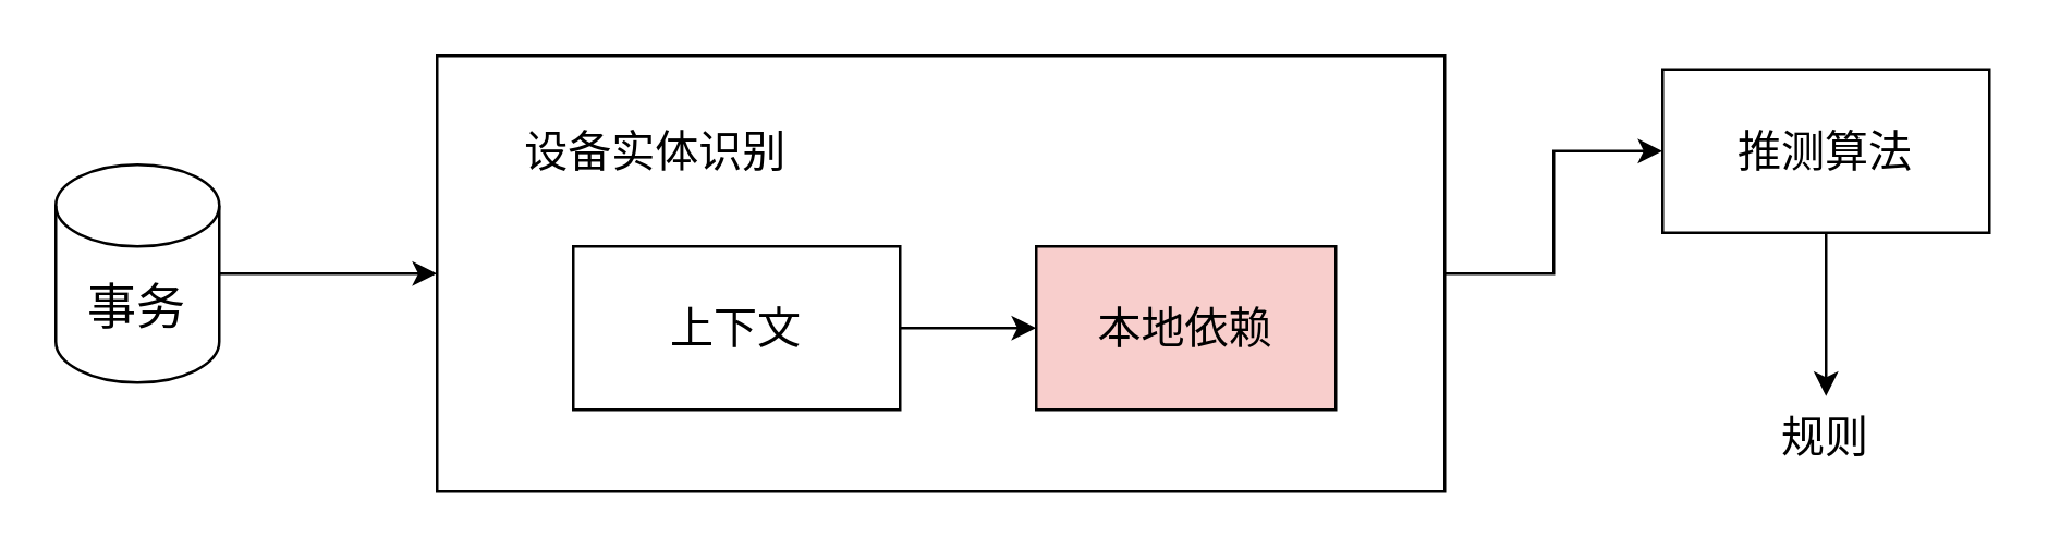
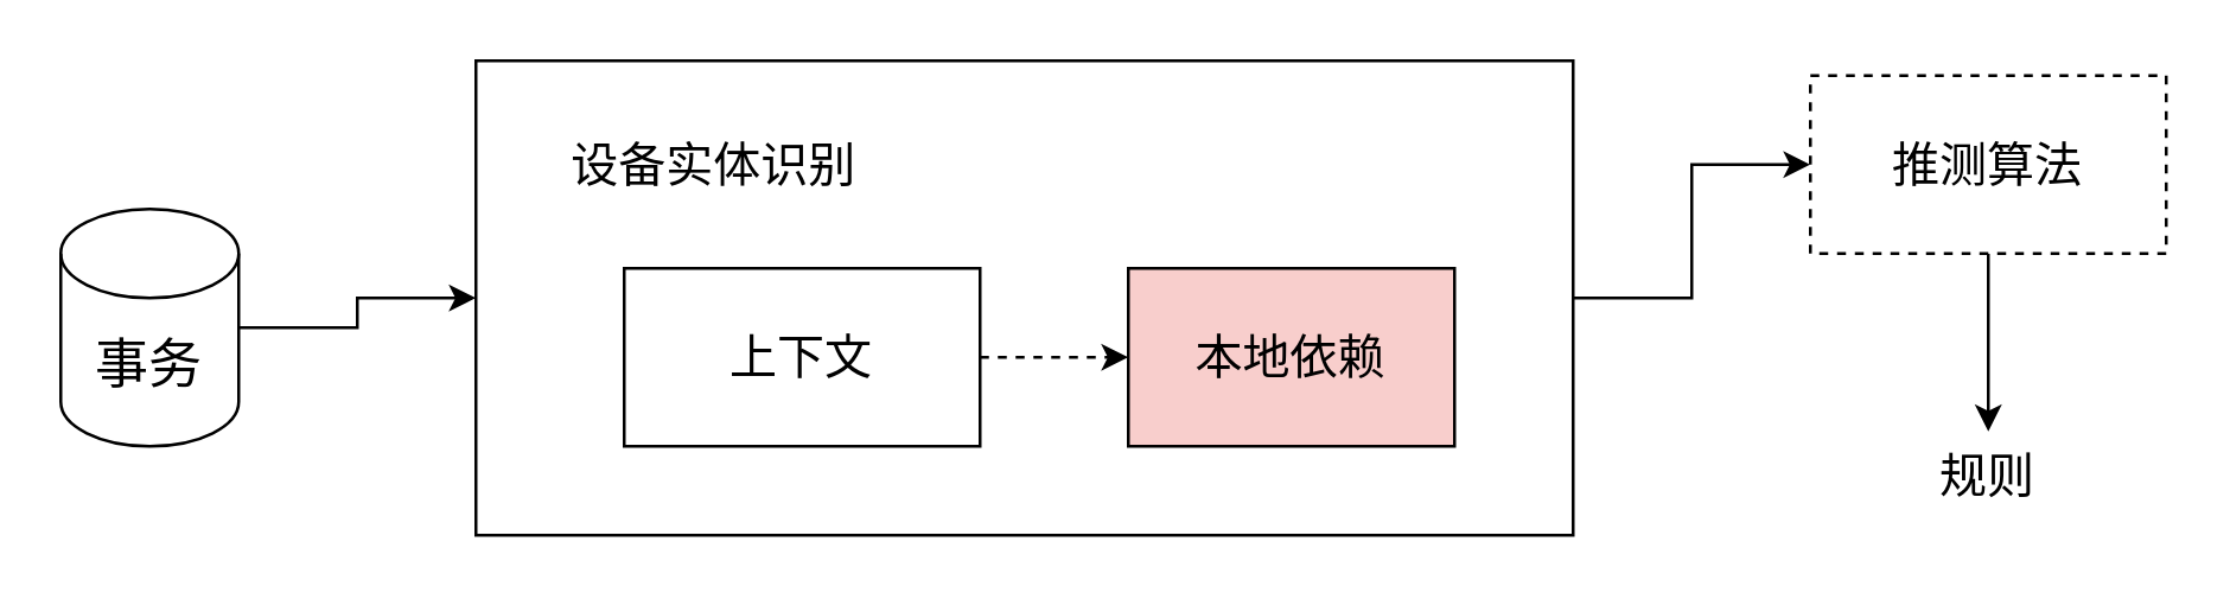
  <mxCell id="0" />
  <mxCell id="1" parent="0" />
  <mxCell id="2" style="edgeStyle=orthogonalEdgeStyle;rounded=0;orthogonalLoop=1;jettySize=auto;html=1;entryX=0;entryY=0.5;entryDx=0;entryDy=0;fontSize=16;" edge="1" parent="1" source="3" target="9"><mxGeometry relative="1" as="geometry" /></mxCell>
  <mxCell id="3" value="" style="rounded=0;whiteSpace=wrap;html=1;fontSize=16;" parent="1" vertex="1"><mxGeometry x="160" y="20" width="370" height="160" as="geometry" /></mxCell>
  <mxCell id="4" value="本地依赖" style="rounded=0;whiteSpace=wrap;html=1;fontSize=16;fillColor=#f8cecc;" parent="1" vertex="1"><mxGeometry x="380" y="90" width="110" height="60" as="geometry" /></mxCell>
  <mxCell id="5" value="设备实体识别" style="text;html=1;align=center;verticalAlign=middle;resizable=0;points=[];autosize=1;strokeColor=none;fillColor=none;fontSize=16;" parent="1" vertex="1"><mxGeometry x="185" y="45" width="110" height="20" as="geometry" /></mxCell>
- <mxCell id="6" value="" style="edgeStyle=orthogonalEdgeStyle;rounded=0;orthogonalLoop=1;jettySize=auto;html=1;fontSize=16;" parent="1" source="7" target="4" edge="1"><mxGeometry relative="1" as="geometry" /></mxCell>
+ <mxCell id="6" value="" style="edgeStyle=orthogonalEdgeStyle;rounded=0;orthogonalLoop=1;jettySize=auto;html=1;fontSize=16;dashed=1;" parent="1" source="7" target="4" edge="1"><mxGeometry relative="1" as="geometry" /></mxCell>
  <mxCell id="7" value="上下文" style="rounded=0;whiteSpace=wrap;html=1;fontSize=16;" parent="1" vertex="1"><mxGeometry x="210" y="90" width="120" height="60" as="geometry" /></mxCell>
  <mxCell id="8" value="" style="edgeStyle=orthogonalEdgeStyle;rounded=0;orthogonalLoop=1;jettySize=auto;html=1;fontSize=16;" edge="1" parent="1" source="9" target="10"><mxGeometry relative="1" as="geometry" /></mxCell>
- <mxCell id="9" value="推测算法" style="rounded=0;whiteSpace=wrap;html=1;fontSize=16;" vertex="1" parent="1"><mxGeometry x="610" y="25" width="120" height="60" as="geometry" /></mxCell>
+ <mxCell id="9" value="推测算法" style="rounded=0;whiteSpace=wrap;html=1;fontSize=16;dashed=1;" vertex="1" parent="1"><mxGeometry x="610" y="25" width="120" height="60" as="geometry" /></mxCell>
  <mxCell id="10" value="规则" style="text;html=1;strokeColor=none;fillColor=none;align=center;verticalAlign=middle;whiteSpace=wrap;rounded=0;fontSize=16;" vertex="1" parent="1"><mxGeometry x="640" y="145" width="60" height="30" as="geometry" /></mxCell>
  <mxCell id="11" value="" style="edgeStyle=orthogonalEdgeStyle;rounded=0;orthogonalLoop=1;jettySize=auto;html=1;fontSize=16;" edge="1" parent="1" source="12" target="3"><mxGeometry relative="1" as="geometry" /></mxCell>
- <mxCell id="12" value="事务" style="shape=cylinder3;whiteSpace=wrap;html=1;boundedLbl=1;backgroundOutline=1;size=15;fontSize=18;" vertex="1" parent="1"><mxGeometry x="20" y="60" width="60" height="80" as="geometry" /></mxCell>
+ <mxCell id="12" value="事务" style="shape=cylinder3;whiteSpace=wrap;html=1;boundedLbl=1;backgroundOutline=1;size=15;fontSize=18;" vertex="1" parent="1"><mxGeometry x="20" y="70" width="60" height="80" as="geometry" /></mxCell>
